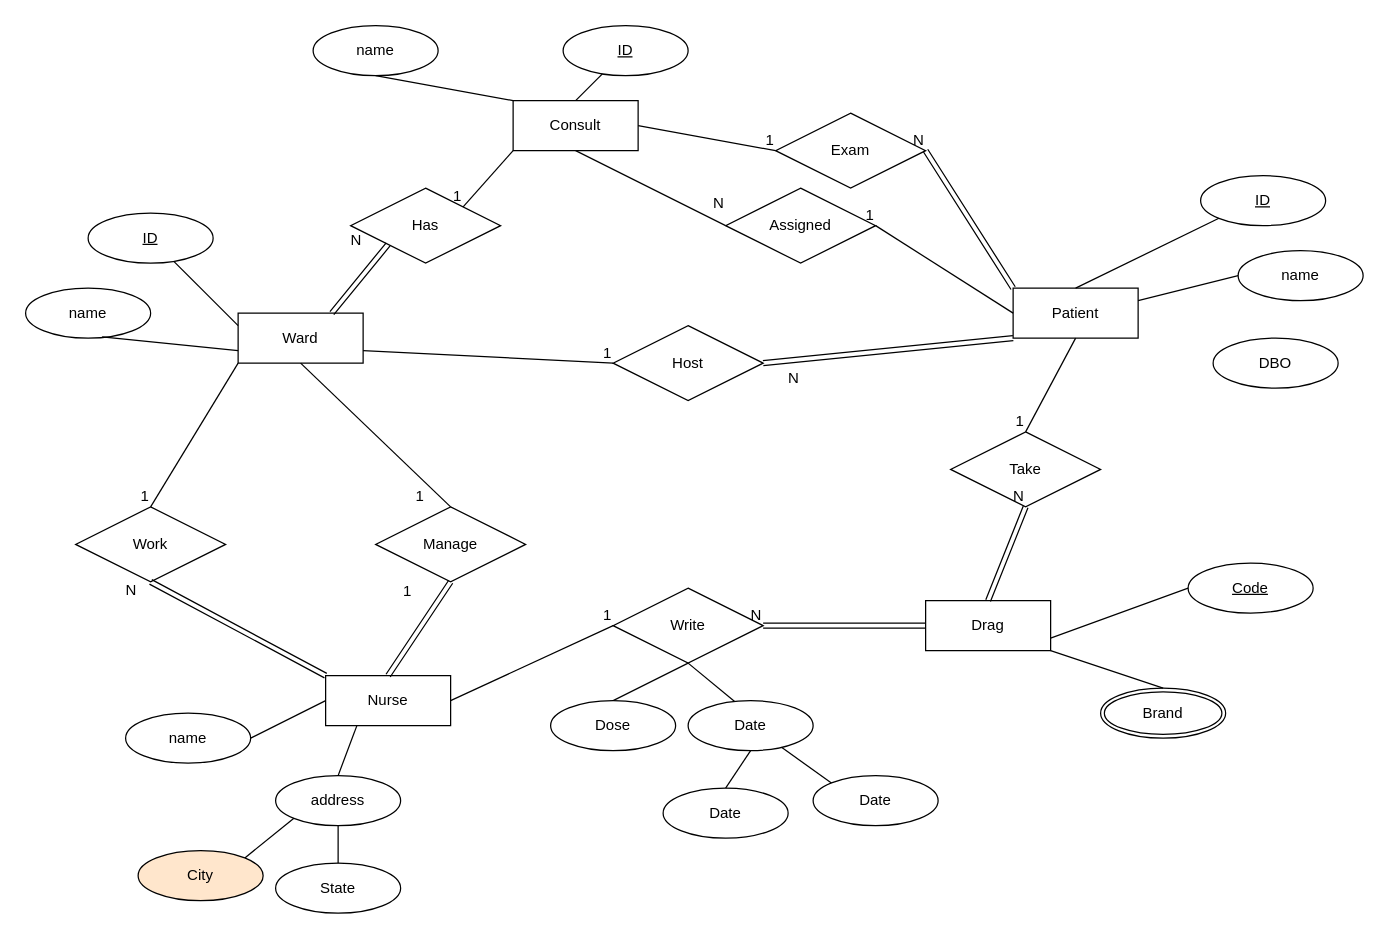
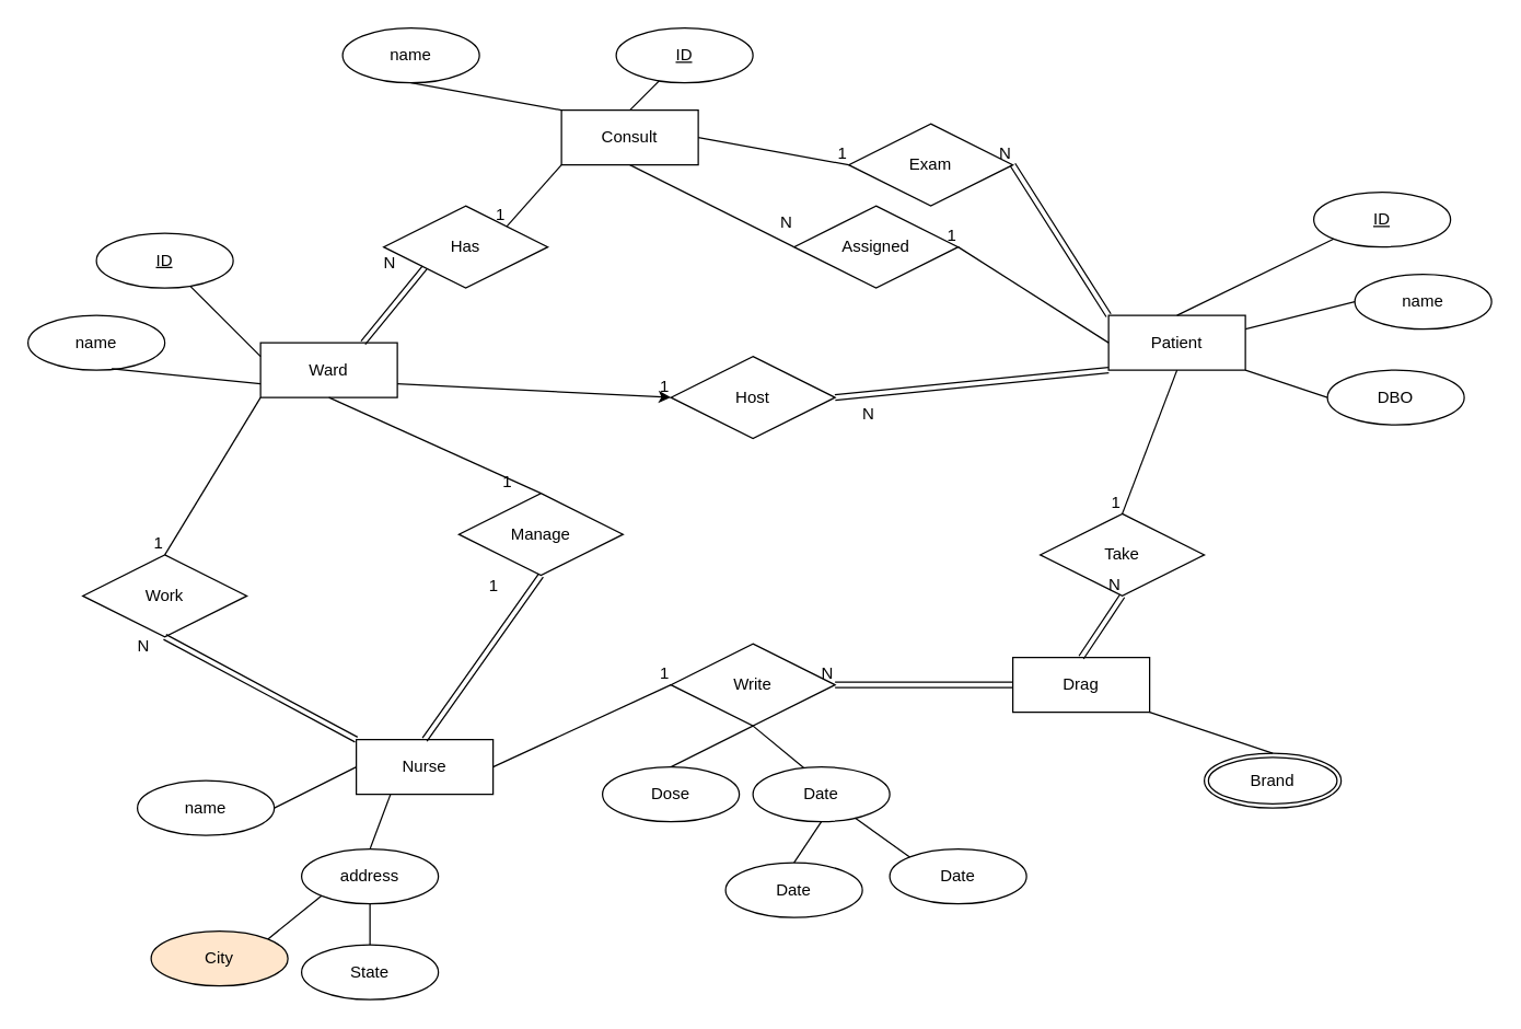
  <mxCell id="0" />
  <mxCell id="1" parent="0" />
  <mxCell id="2" value="Ward" style="whiteSpace=wrap;html=1;align=center;" vertex="1" parent="1"><mxGeometry x="190" y="250" width="100" height="40" as="geometry" /></mxCell>
  <mxCell id="3" value="ID" style="ellipse;whiteSpace=wrap;html=1;align=center;fontStyle=4;" vertex="1" parent="1"><mxGeometry x="70" y="170" width="100" height="40" as="geometry" /></mxCell>
  <mxCell id="4" value="name" style="ellipse;whiteSpace=wrap;html=1;align=center;" vertex="1" parent="1"><mxGeometry x="20" y="230" width="100" height="40" as="geometry" /></mxCell>
  <mxCell id="5" value="" style="endArrow=none;html=1;rounded=0;entryX=0;entryY=0.25;entryDx=0;entryDy=0;" edge="1" parent="1" source="3" target="2"><mxGeometry relative="1" as="geometry"><mxPoint x="180" y="60" as="sourcePoint" /><mxPoint x="340" y="60" as="targetPoint" /></mxGeometry></mxCell>
  <mxCell id="6" value="" style="endArrow=none;html=1;rounded=0;entryX=0;entryY=0.75;entryDx=0;entryDy=0;exitX=0.612;exitY=0.977;exitDx=0;exitDy=0;exitPerimeter=0;" edge="1" parent="1" source="4" target="2"><mxGeometry relative="1" as="geometry"><mxPoint x="107" y="70" as="sourcePoint" /><mxPoint x="120" y="110" as="targetPoint" /></mxGeometry></mxCell>
  <mxCell id="7" value="Consult" style="whiteSpace=wrap;html=1;align=center;" vertex="1" parent="1"><mxGeometry x="410" y="80" width="100" height="40" as="geometry" /></mxCell>
  <mxCell id="8" value="ID" style="ellipse;whiteSpace=wrap;html=1;align=center;fontStyle=4;" vertex="1" parent="1"><mxGeometry x="450" y="20" width="100" height="40" as="geometry" /></mxCell>
  <mxCell id="9" value="name" style="ellipse;whiteSpace=wrap;html=1;align=center;" vertex="1" parent="1"><mxGeometry x="250" y="20" width="100" height="40" as="geometry" /></mxCell>
  <mxCell id="10" value="" style="endArrow=none;html=1;rounded=0;entryX=0;entryY=0;entryDx=0;entryDy=0;exitX=0.5;exitY=1;exitDx=0;exitDy=0;" edge="1" parent="1" source="9" target="7"><mxGeometry relative="1" as="geometry"><mxPoint x="136" y="147" as="sourcePoint" /><mxPoint x="200" y="190" as="targetPoint" /></mxGeometry></mxCell>
  <mxCell id="11" value="" style="endArrow=none;html=1;rounded=0;entryX=0.5;entryY=0;entryDx=0;entryDy=0;" edge="1" parent="1" source="8" target="7"><mxGeometry relative="1" as="geometry"><mxPoint x="440" y="70" as="sourcePoint" /><mxPoint x="480" y="100" as="targetPoint" /></mxGeometry></mxCell>
  <mxCell id="12" value="Patient" style="whiteSpace=wrap;html=1;align=center;" vertex="1" parent="1"><mxGeometry x="810" y="230" width="100" height="40" as="geometry" /></mxCell>
  <mxCell id="13" value="ID" style="ellipse;whiteSpace=wrap;html=1;align=center;fontStyle=4;" vertex="1" parent="1"><mxGeometry x="960" y="140" width="100" height="40" as="geometry" /></mxCell>
  <mxCell id="14" value="name" style="ellipse;whiteSpace=wrap;html=1;align=center;" vertex="1" parent="1"><mxGeometry x="990" y="200" width="100" height="40" as="geometry" /></mxCell>
  <mxCell id="15" value="DBO" style="ellipse;whiteSpace=wrap;html=1;align=center;" vertex="1" parent="1"><mxGeometry x="970" y="270" width="100" height="40" as="geometry" /></mxCell>
  <mxCell id="16" value="" style="endArrow=none;html=1;rounded=0;entryX=0.5;entryY=0;entryDx=0;entryDy=0;exitX=0;exitY=1;exitDx=0;exitDy=0;" edge="1" parent="1" source="13" target="12"><mxGeometry relative="1" as="geometry"><mxPoint x="535" y="64" as="sourcePoint" /><mxPoint x="530" y="100" as="targetPoint" /></mxGeometry></mxCell>
  <mxCell id="17" value="" style="endArrow=none;html=1;rounded=0;exitX=0;exitY=0.5;exitDx=0;exitDy=0;entryX=1;entryY=0.25;entryDx=0;entryDy=0;" edge="1" parent="1" source="14" target="12"><mxGeometry relative="1" as="geometry"><mxPoint x="545" y="74" as="sourcePoint" /><mxPoint x="940" y="110" as="targetPoint" /></mxGeometry></mxCell>
+ <mxCell id="18" value="" style="endArrow=none;html=1;rounded=0;entryX=1;entryY=1;entryDx=0;entryDy=0;exitX=0;exitY=0.5;exitDx=0;exitDy=0;" edge="1" parent="1" source="15" target="12"><mxGeometry relative="1" as="geometry"><mxPoint x="555" y="84" as="sourcePoint" /><mxPoint x="550" y="120" as="targetPoint" /></mxGeometry></mxCell>
  <mxCell id="19" value="Nurse" style="whiteSpace=wrap;html=1;align=center;" vertex="1" parent="1"><mxGeometry x="260" y="540" width="100" height="40" as="geometry" /></mxCell>
  <mxCell id="20" value="name" style="ellipse;whiteSpace=wrap;html=1;align=center;" vertex="1" parent="1"><mxGeometry x="100" y="570" width="100" height="40" as="geometry" /></mxCell>
  <mxCell id="21" value="address" style="ellipse;whiteSpace=wrap;html=1;align=center;" vertex="1" parent="1"><mxGeometry x="220" y="620" width="100" height="40" as="geometry" /></mxCell>
  <mxCell id="22" value="City" style="ellipse;whiteSpace=wrap;html=1;align=center;fillColor=#ffe6cc;" vertex="1" parent="1"><mxGeometry x="110" y="680" width="100" height="40" as="geometry" /></mxCell>
  <mxCell id="23" value="State" style="ellipse;whiteSpace=wrap;html=1;align=center;" vertex="1" parent="1"><mxGeometry x="220" y="690" width="100" height="40" as="geometry" /></mxCell>
  <mxCell id="24" value="" style="endArrow=none;html=1;rounded=0;entryX=0;entryY=0.5;entryDx=0;entryDy=0;exitX=1;exitY=0.5;exitDx=0;exitDy=0;" edge="1" parent="1" source="20" target="19"><mxGeometry relative="1" as="geometry"><mxPoint x="101" y="269" as="sourcePoint" /><mxPoint x="230" y="300" as="targetPoint" /></mxGeometry></mxCell>
  <mxCell id="25" value="" style="endArrow=none;html=1;rounded=0;entryX=0.25;entryY=1;entryDx=0;entryDy=0;exitX=0.5;exitY=0;exitDx=0;exitDy=0;" edge="1" parent="1" source="21" target="19"><mxGeometry relative="1" as="geometry"><mxPoint x="121" y="289" as="sourcePoint" /><mxPoint x="250" y="320" as="targetPoint" /></mxGeometry></mxCell>
  <mxCell id="26" value="" style="endArrow=none;html=1;rounded=0;entryX=0.5;entryY=0;entryDx=0;entryDy=0;exitX=0.5;exitY=1;exitDx=0;exitDy=0;" edge="1" parent="1" source="21" target="23"><mxGeometry relative="1" as="geometry"><mxPoint x="350" y="520" as="sourcePoint" /><mxPoint x="370" y="490" as="targetPoint" /></mxGeometry></mxCell>
  <mxCell id="27" value="" style="endArrow=none;html=1;rounded=0;entryX=1;entryY=0;entryDx=0;entryDy=0;exitX=0;exitY=1;exitDx=0;exitDy=0;" edge="1" parent="1" source="21" target="22"><mxGeometry relative="1" as="geometry"><mxPoint x="350" y="560" as="sourcePoint" /><mxPoint x="350" y="590" as="targetPoint" /></mxGeometry></mxCell>
  <mxCell id="28" value="Drag" style="whiteSpace=wrap;html=1;align=center;" vertex="1" parent="1"><mxGeometry x="740" y="480" width="100" height="40" as="geometry" /></mxCell>
- <mxCell id="29" value="Code" style="ellipse;whiteSpace=wrap;html=1;align=center;fontStyle=4;" vertex="1" parent="1"><mxGeometry x="950" y="450" width="100" height="40" as="geometry" /></mxCell>
  <mxCell id="30" value="Brand" style="ellipse;shape=doubleEllipse;margin=3;whiteSpace=wrap;html=1;align=center;" vertex="1" parent="1"><mxGeometry x="880" y="550" width="100" height="40" as="geometry" /></mxCell>
- <mxCell id="31" value="" style="endArrow=none;html=1;rounded=0;entryX=1;entryY=0.75;entryDx=0;entryDy=0;exitX=0;exitY=0.5;exitDx=0;exitDy=0;" edge="1" parent="1" source="29" target="28"><mxGeometry relative="1" as="geometry"><mxPoint x="520" y="640" as="sourcePoint" /><mxPoint x="427" y="491" as="targetPoint" /></mxGeometry></mxCell>
  <mxCell id="32" value="" style="endArrow=none;html=1;rounded=0;entryX=1;entryY=1;entryDx=0;entryDy=0;exitX=0.5;exitY=0;exitDx=0;exitDy=0;" edge="1" parent="1" source="30" target="28"><mxGeometry relative="1" as="geometry"><mxPoint x="890" y="410" as="sourcePoint" /><mxPoint x="840" y="380" as="targetPoint" /></mxGeometry></mxCell>
  <mxCell id="33" value="Has" style="shape=rhombus;perimeter=rhombusPerimeter;whiteSpace=wrap;html=1;align=center;" vertex="1" parent="1"><mxGeometry x="280" y="150" width="120" height="60" as="geometry" /></mxCell>
  <mxCell id="34" value="" style="endArrow=none;html=1;rounded=0;exitX=0;exitY=1;exitDx=0;exitDy=0;entryX=1;entryY=0;entryDx=0;entryDy=0;" edge="1" parent="1" source="7" target="33"><mxGeometry relative="1" as="geometry"><mxPoint x="450" y="280" as="sourcePoint" /><mxPoint x="610" y="280" as="targetPoint" /></mxGeometry></mxCell>
  <mxCell id="35" value="1" style="resizable=0;html=1;whiteSpace=wrap;align=right;verticalAlign=bottom;" connectable="0" vertex="1" parent="34"><mxGeometry x="1" relative="1" as="geometry" /></mxCell>
  <mxCell id="36" value="" style="shape=link;html=1;rounded=0;exitX=0.75;exitY=0;exitDx=0;exitDy=0;entryX=0;entryY=1;entryDx=0;entryDy=0;" edge="1" parent="1" source="2" target="33"><mxGeometry relative="1" as="geometry"><mxPoint x="450" y="280" as="sourcePoint" /><mxPoint x="610" y="280" as="targetPoint" /></mxGeometry></mxCell>
  <mxCell id="37" value="N" style="resizable=0;html=1;whiteSpace=wrap;align=right;verticalAlign=bottom;" connectable="0" vertex="1" parent="36"><mxGeometry x="1" relative="1" as="geometry"><mxPoint x="-20" y="5" as="offset" /></mxGeometry></mxCell>
  <mxCell id="38" value="Exam" style="shape=rhombus;perimeter=rhombusPerimeter;whiteSpace=wrap;html=1;align=center;" vertex="1" parent="1"><mxGeometry x="620" y="90" width="120" height="60" as="geometry" /></mxCell>
  <mxCell id="39" value="Assigned" style="shape=rhombus;perimeter=rhombusPerimeter;whiteSpace=wrap;html=1;align=center;" vertex="1" parent="1"><mxGeometry x="580" y="150" width="120" height="60" as="geometry" /></mxCell>
  <mxCell id="40" value="Host" style="shape=rhombus;perimeter=rhombusPerimeter;whiteSpace=wrap;html=1;align=center;" vertex="1" parent="1"><mxGeometry x="490" y="260" width="120" height="60" as="geometry" /></mxCell>
- <mxCell id="41" value="" style="endArrow=none;html=1;rounded=0;exitX=1;exitY=0.75;exitDx=0;exitDy=0;entryX=0;entryY=0.5;entryDx=0;entryDy=0;" edge="1" parent="1" source="2" target="40"><mxGeometry relative="1" as="geometry"><mxPoint x="450" y="280" as="sourcePoint" /><mxPoint x="610" y="280" as="targetPoint" /></mxGeometry></mxCell>
+ <mxCell id="41" value="" style="endArrow=classic;html=1;rounded=0;exitX=1;exitY=0.75;exitDx=0;exitDy=0;entryX=0;entryY=0.5;entryDx=0;entryDy=0;" edge="1" parent="1" source="2" target="40"><mxGeometry relative="1" as="geometry"><mxPoint x="450" y="280" as="sourcePoint" /><mxPoint x="610" y="280" as="targetPoint" /></mxGeometry></mxCell>
  <mxCell id="42" value="1" style="resizable=0;html=1;whiteSpace=wrap;align=right;verticalAlign=bottom;" connectable="0" vertex="1" parent="41"><mxGeometry x="1" relative="1" as="geometry" /></mxCell>
  <mxCell id="43" value="" style="shape=link;html=1;rounded=0;entryX=0;entryY=1;entryDx=0;entryDy=0;exitX=1;exitY=0.5;exitDx=0;exitDy=0;" edge="1" parent="1" source="40" target="12"><mxGeometry relative="1" as="geometry"><mxPoint x="450" y="280" as="sourcePoint" /><mxPoint x="610" y="280" as="targetPoint" /></mxGeometry></mxCell>
  <mxCell id="44" value="N" style="resizable=0;html=1;whiteSpace=wrap;align=right;verticalAlign=bottom;" connectable="0" vertex="1" parent="43"><mxGeometry x="1" relative="1" as="geometry"><mxPoint x="-170" y="40" as="offset" /></mxGeometry></mxCell>
  <mxCell id="45" value="" style="endArrow=none;html=1;rounded=0;exitX=0.5;exitY=1;exitDx=0;exitDy=0;entryX=0;entryY=0.5;entryDx=0;entryDy=0;" edge="1" parent="1" source="7" target="39"><mxGeometry relative="1" as="geometry"><mxPoint x="390" y="160" as="sourcePoint" /><mxPoint x="600" y="190" as="targetPoint" /></mxGeometry></mxCell>
  <mxCell id="46" value="N" style="resizable=0;html=1;whiteSpace=wrap;align=right;verticalAlign=bottom;" connectable="0" vertex="1" parent="45"><mxGeometry x="1" relative="1" as="geometry"><mxPoint y="-10" as="offset" /></mxGeometry></mxCell>
  <mxCell id="47" value="" style="endArrow=none;html=1;rounded=0;entryX=1;entryY=0.5;entryDx=0;entryDy=0;exitX=0;exitY=0.5;exitDx=0;exitDy=0;" edge="1" parent="1" source="12" target="39"><mxGeometry relative="1" as="geometry"><mxPoint x="500" y="200" as="sourcePoint" /><mxPoint x="660" y="200" as="targetPoint" /></mxGeometry></mxCell>
  <mxCell id="48" value="1" style="resizable=0;html=1;whiteSpace=wrap;align=right;verticalAlign=bottom;" connectable="0" vertex="1" parent="47"><mxGeometry x="1" relative="1" as="geometry" /></mxCell>
  <mxCell id="49" value="" style="shape=link;html=1;rounded=0;entryX=1;entryY=0.5;entryDx=0;entryDy=0;exitX=0;exitY=0;exitDx=0;exitDy=0;" edge="1" parent="1" source="12" target="38"><mxGeometry relative="1" as="geometry"><mxPoint x="500" y="200" as="sourcePoint" /><mxPoint x="660" y="200" as="targetPoint" /></mxGeometry></mxCell>
  <mxCell id="50" value="N" style="resizable=0;html=1;whiteSpace=wrap;align=right;verticalAlign=bottom;" connectable="0" vertex="1" parent="49"><mxGeometry x="1" relative="1" as="geometry" /></mxCell>
  <mxCell id="51" value="" style="endArrow=none;html=1;rounded=0;entryX=0;entryY=0.5;entryDx=0;entryDy=0;exitX=1;exitY=0.5;exitDx=0;exitDy=0;" edge="1" parent="1" source="7" target="38"><mxGeometry relative="1" as="geometry"><mxPoint x="830" y="200" as="sourcePoint" /><mxPoint x="700" y="170" as="targetPoint" /></mxGeometry></mxCell>
  <mxCell id="52" value="1" style="resizable=0;html=1;whiteSpace=wrap;align=right;verticalAlign=bottom;" connectable="0" vertex="1" parent="51"><mxGeometry x="1" relative="1" as="geometry" /></mxCell>
  <mxCell id="53" value="Work" style="shape=rhombus;perimeter=rhombusPerimeter;whiteSpace=wrap;html=1;align=center;" vertex="1" parent="1"><mxGeometry x="60" y="405" width="120" height="60" as="geometry" /></mxCell>
- <mxCell id="54" value="Manage" style="shape=rhombus;perimeter=rhombusPerimeter;whiteSpace=wrap;html=1;align=center;" vertex="1" parent="1"><mxGeometry x="300" y="405" width="120" height="60" as="geometry" /></mxCell>
+ <mxCell id="54" value="Manage" style="shape=rhombus;perimeter=rhombusPerimeter;whiteSpace=wrap;html=1;align=center;" vertex="1" parent="1"><mxGeometry x="335" y="360" width="120" height="60" as="geometry" /></mxCell>
  <mxCell id="55" value="" style="endArrow=none;html=1;rounded=0;exitX=0;exitY=1;exitDx=0;exitDy=0;entryX=0.5;entryY=0;entryDx=0;entryDy=0;" edge="1" parent="1" source="2" target="53"><mxGeometry relative="1" as="geometry"><mxPoint x="500" y="360" as="sourcePoint" /><mxPoint x="660" y="360" as="targetPoint" /></mxGeometry></mxCell>
  <mxCell id="56" value="1" style="resizable=0;html=1;whiteSpace=wrap;align=right;verticalAlign=bottom;" connectable="0" vertex="1" parent="55"><mxGeometry x="1" relative="1" as="geometry" /></mxCell>
  <mxCell id="57" value="" style="shape=link;html=1;rounded=0;exitX=0.5;exitY=1;exitDx=0;exitDy=0;entryX=0;entryY=0;entryDx=0;entryDy=0;" edge="1" parent="1" source="53" target="19"><mxGeometry relative="1" as="geometry"><mxPoint x="500" y="360" as="sourcePoint" /><mxPoint x="660" y="360" as="targetPoint" /></mxGeometry></mxCell>
  <mxCell id="58" value="N" style="resizable=0;html=1;whiteSpace=wrap;align=right;verticalAlign=bottom;" connectable="0" vertex="1" parent="57"><mxGeometry x="1" relative="1" as="geometry"><mxPoint x="-150" y="-60" as="offset" /></mxGeometry></mxCell>
  <mxCell id="59" value="" style="endArrow=none;html=1;rounded=0;exitX=0.5;exitY=1;exitDx=0;exitDy=0;entryX=0.5;entryY=0;entryDx=0;entryDy=0;" edge="1" parent="1" source="2" target="54"><mxGeometry relative="1" as="geometry"><mxPoint x="500" y="360" as="sourcePoint" /><mxPoint x="350" y="400" as="targetPoint" /></mxGeometry></mxCell>
  <mxCell id="60" value="1" style="resizable=0;html=1;whiteSpace=wrap;align=right;verticalAlign=bottom;" connectable="0" vertex="1" parent="59"><mxGeometry x="1" relative="1" as="geometry"><mxPoint x="-20" as="offset" /></mxGeometry></mxCell>
  <mxCell id="61" value="" style="shape=link;html=1;rounded=0;exitX=0.5;exitY=0;exitDx=0;exitDy=0;entryX=0.5;entryY=1;entryDx=0;entryDy=0;" edge="1" parent="1" source="19" target="54"><mxGeometry relative="1" as="geometry"><mxPoint x="500" y="360" as="sourcePoint" /><mxPoint x="660" y="360" as="targetPoint" /></mxGeometry></mxCell>
  <mxCell id="62" value="1" style="resizable=0;html=1;whiteSpace=wrap;align=right;verticalAlign=bottom;" connectable="0" vertex="1" parent="61"><mxGeometry x="1" relative="1" as="geometry"><mxPoint x="-30" y="16" as="offset" /></mxGeometry></mxCell>
  <mxCell id="63" value="Write" style="shape=rhombus;perimeter=rhombusPerimeter;whiteSpace=wrap;html=1;align=center;" vertex="1" parent="1"><mxGeometry x="490" y="470" width="120" height="60" as="geometry" /></mxCell>
  <mxCell id="64" value="" style="endArrow=none;html=1;rounded=0;exitX=1;exitY=0.5;exitDx=0;exitDy=0;entryX=0;entryY=0.5;entryDx=0;entryDy=0;" edge="1" parent="1" source="19" target="63"><mxGeometry relative="1" as="geometry"><mxPoint x="500" y="360" as="sourcePoint" /><mxPoint x="660" y="360" as="targetPoint" /></mxGeometry></mxCell>
  <mxCell id="65" value="1" style="resizable=0;html=1;whiteSpace=wrap;align=right;verticalAlign=bottom;" connectable="0" vertex="1" parent="64"><mxGeometry x="1" relative="1" as="geometry" /></mxCell>
  <mxCell id="66" value="" style="shape=link;html=1;rounded=0;exitX=0;exitY=0.5;exitDx=0;exitDy=0;entryX=1;entryY=0.5;entryDx=0;entryDy=0;" edge="1" parent="1" source="28" target="63"><mxGeometry relative="1" as="geometry"><mxPoint x="500" y="360" as="sourcePoint" /><mxPoint x="650" y="560" as="targetPoint" /></mxGeometry></mxCell>
  <mxCell id="67" value="N" style="resizable=0;html=1;whiteSpace=wrap;align=right;verticalAlign=bottom;" connectable="0" vertex="1" parent="66"><mxGeometry x="1" relative="1" as="geometry" /></mxCell>
  <mxCell id="68" value="" style="endArrow=none;html=1;rounded=0;exitX=0.5;exitY=1;exitDx=0;exitDy=0;entryX=0.5;entryY=0;entryDx=0;entryDy=0;" edge="1" parent="1" source="63" target="69"><mxGeometry relative="1" as="geometry"><mxPoint x="500" y="360" as="sourcePoint" /><mxPoint x="570" y="560" as="targetPoint" /></mxGeometry></mxCell>
  <mxCell id="69" value="Dose" style="ellipse;whiteSpace=wrap;html=1;align=center;" vertex="1" parent="1"><mxGeometry x="440" y="560" width="100" height="40" as="geometry" /></mxCell>
  <mxCell id="70" value="" style="endArrow=none;html=1;rounded=0;entryX=0.5;entryY=1;entryDx=0;entryDy=0;exitX=0.394;exitY=0.062;exitDx=0;exitDy=0;exitPerimeter=0;" edge="1" parent="1" source="71" target="63"><mxGeometry relative="1" as="geometry"><mxPoint x="590" y="560" as="sourcePoint" /><mxPoint x="660" y="360" as="targetPoint" /></mxGeometry></mxCell>
  <mxCell id="71" value="Date" style="ellipse;whiteSpace=wrap;html=1;align=center;" vertex="1" parent="1"><mxGeometry x="550" y="560" width="100" height="40" as="geometry" /></mxCell>
  <mxCell id="72" value="Date" style="ellipse;whiteSpace=wrap;html=1;align=center;" vertex="1" parent="1"><mxGeometry x="650" y="620" width="100" height="40" as="geometry" /></mxCell>
  <mxCell id="73" value="Date" style="ellipse;whiteSpace=wrap;html=1;align=center;" vertex="1" parent="1"><mxGeometry x="530" y="630" width="100" height="40" as="geometry" /></mxCell>
  <mxCell id="74" value="" style="endArrow=none;html=1;rounded=0;exitX=0;exitY=0;exitDx=0;exitDy=0;" edge="1" parent="1" source="72" target="71"><mxGeometry relative="1" as="geometry"><mxPoint x="675" y="636" as="sourcePoint" /><mxPoint x="635" y="594" as="targetPoint" /></mxGeometry></mxCell>
  <mxCell id="75" value="" style="endArrow=none;html=1;rounded=0;entryX=0.5;entryY=1;entryDx=0;entryDy=0;exitX=0.5;exitY=0;exitDx=0;exitDy=0;" edge="1" parent="1" source="73" target="71"><mxGeometry relative="1" as="geometry"><mxPoint x="685" y="646" as="sourcePoint" /><mxPoint x="645" y="604" as="targetPoint" /></mxGeometry></mxCell>
- <mxCell id="76" value="Take" style="shape=rhombus;perimeter=rhombusPerimeter;whiteSpace=wrap;html=1;align=center;" vertex="1" parent="1"><mxGeometry x="760" y="345" width="120" height="60" as="geometry" /></mxCell>
+ <mxCell id="76" value="Take" style="shape=rhombus;perimeter=rhombusPerimeter;whiteSpace=wrap;html=1;align=center;" vertex="1" parent="1"><mxGeometry x="760" y="375" width="120" height="60" as="geometry" /></mxCell>
  <mxCell id="77" value="" style="endArrow=none;html=1;rounded=0;exitX=0.5;exitY=1;exitDx=0;exitDy=0;entryX=0.5;entryY=0;entryDx=0;entryDy=0;" edge="1" parent="1" source="12" target="76"><mxGeometry relative="1" as="geometry"><mxPoint x="500" y="360" as="sourcePoint" /><mxPoint x="660" y="360" as="targetPoint" /></mxGeometry></mxCell>
  <mxCell id="78" value="1" style="resizable=0;html=1;whiteSpace=wrap;align=right;verticalAlign=bottom;" connectable="0" vertex="1" parent="77"><mxGeometry x="1" relative="1" as="geometry" /></mxCell>
  <mxCell id="79" value="" style="shape=link;html=1;rounded=0;exitX=0.5;exitY=0;exitDx=0;exitDy=0;entryX=0.5;entryY=1;entryDx=0;entryDy=0;" edge="1" parent="1" source="28" target="76"><mxGeometry relative="1" as="geometry"><mxPoint x="500" y="360" as="sourcePoint" /><mxPoint x="660" y="360" as="targetPoint" /></mxGeometry></mxCell>
  <mxCell id="80" value="N" style="resizable=0;html=1;whiteSpace=wrap;align=right;verticalAlign=bottom;" connectable="0" vertex="1" parent="79"><mxGeometry x="1" relative="1" as="geometry" /></mxCell>
